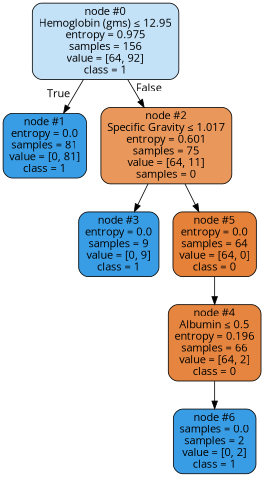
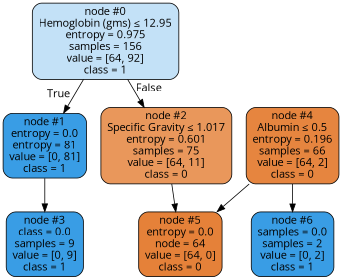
  digraph {
    fontname="Open Sans"
    node [color=black fillcolor="#399de5" fontname="Open Sans" shape=box style="filled, rounded"]
    edge [fontname="Open Sans"]
    n1 [fillcolor="#c3e1f7" label=<node &#35;0<br/>Hemoglobin (gms) &le; 12.95<br/>entropy = 0.975<br/>samples = 156<br/>value = [64, 92]<br/>class = 1>]
-   n2 [label=<node &#35;1<br/>entropy = 0.0<br/>samples = 81<br/>value = [0, 81]<br/>class = 1>]
-   n3 [fillcolor="#e9975b" label=<node &#35;2<br/>Specific Gravity &le; 1.017<br/>entropy = 0.601<br/>samples = 75<br/>value = [64, 11]<br/>samples = 0>]
-   n4 [label=<node &#35;3<br/>entropy = 0.0<br/>samples = 9<br/>value = [0, 9]<br/>class = 1>]
-   n5 [fillcolor="#e58139" label=<node &#35;5<br/>entropy = 0.0<br/>samples = 64<br/>value = [64, 0]<br/>class = 0>]
+   n2 [label=<node &#35;1<br/>entropy = 0.0<br/>entropy = 81<br/>value = [0, 81]<br/>class = 1>]
+   n3 [fillcolor="#e9975b" label=<node &#35;2<br/>Specific Gravity &le; 1.017<br/>entropy = 0.601<br/>samples = 75<br/>value = [64, 11]<br/>class = 0>]
+   n4 [label=<node &#35;3<br/>class = 0.0<br/>samples = 9<br/>value = [0, 9]<br/>class = 1>]
+   n5 [fillcolor="#e58139" label=<node &#35;5<br/>entropy = 0.0<br/>node = 64<br/>value = [64, 0]<br/>class = 0>]
    n6 [fillcolor="#e6853f" label=<node &#35;4<br/>Albumin &le; 0.5<br/>entropy = 0.196<br/>samples = 66<br/>value = [64, 2]<br/>class = 0>]
    n7 [label=<node &#35;6<br/>samples = 0.0<br/>samples = 2<br/>value = [0, 2]<br/>class = 1>]
    n1 -> n2 [headlabel=True labelangle=45 labeldistance=2.5]
    n1 -> n3 [headlabel=False labelangle=-45 labeldistance=2.5]
-   n3 -> n4
+   n2 -> n4
    n3 -> n5
-   n5 -> n6
+   n6 -> n5
    n6 -> n7
  }
